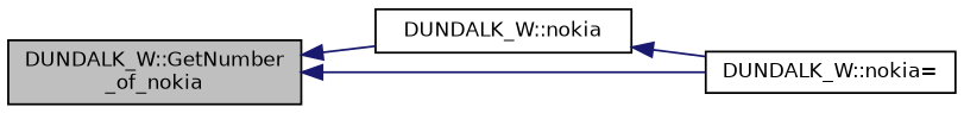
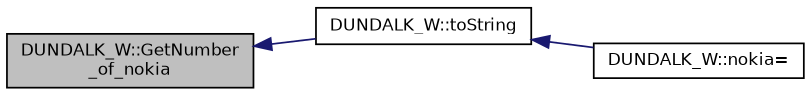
  digraph {
    rankdir=LR
    node [color=black fillcolor=white fontname=Helvetica fontsize=10 shape=record style=filled]
    edge [color=midnightblue dir=back fontname=Helvetica fontsize=10 labelfontname=Helvetica labelfontsize=10 style=solid]
    n1 [fillcolor=grey75 fontcolor=black height=0.2 label="DUNDALK_W::GetNumber\l_of_nokia" width=0.4]
-   n2 [height=0.2 label="DUNDALK_W::nokia" width=0.4]
+   n2 [height=0.2 label="DUNDALK_W::toString" width=0.4]
    n3 [height=0.2 label="DUNDALK_W::nokia=" width=0.4]
    n1 -> n2
-   n1 -> n3
    n2 -> n3
  }
